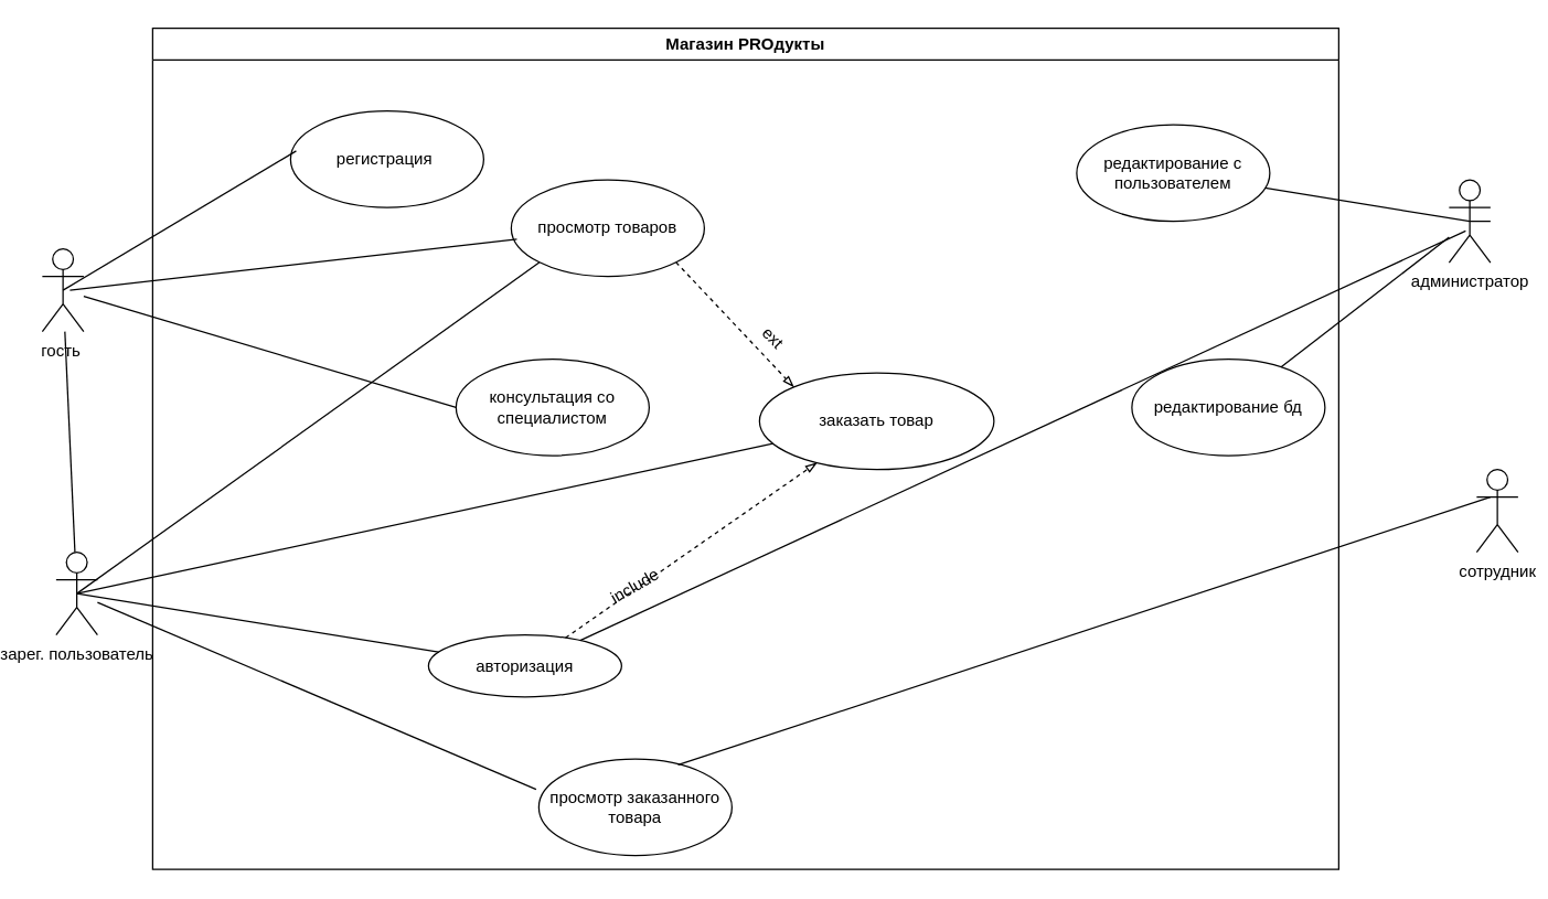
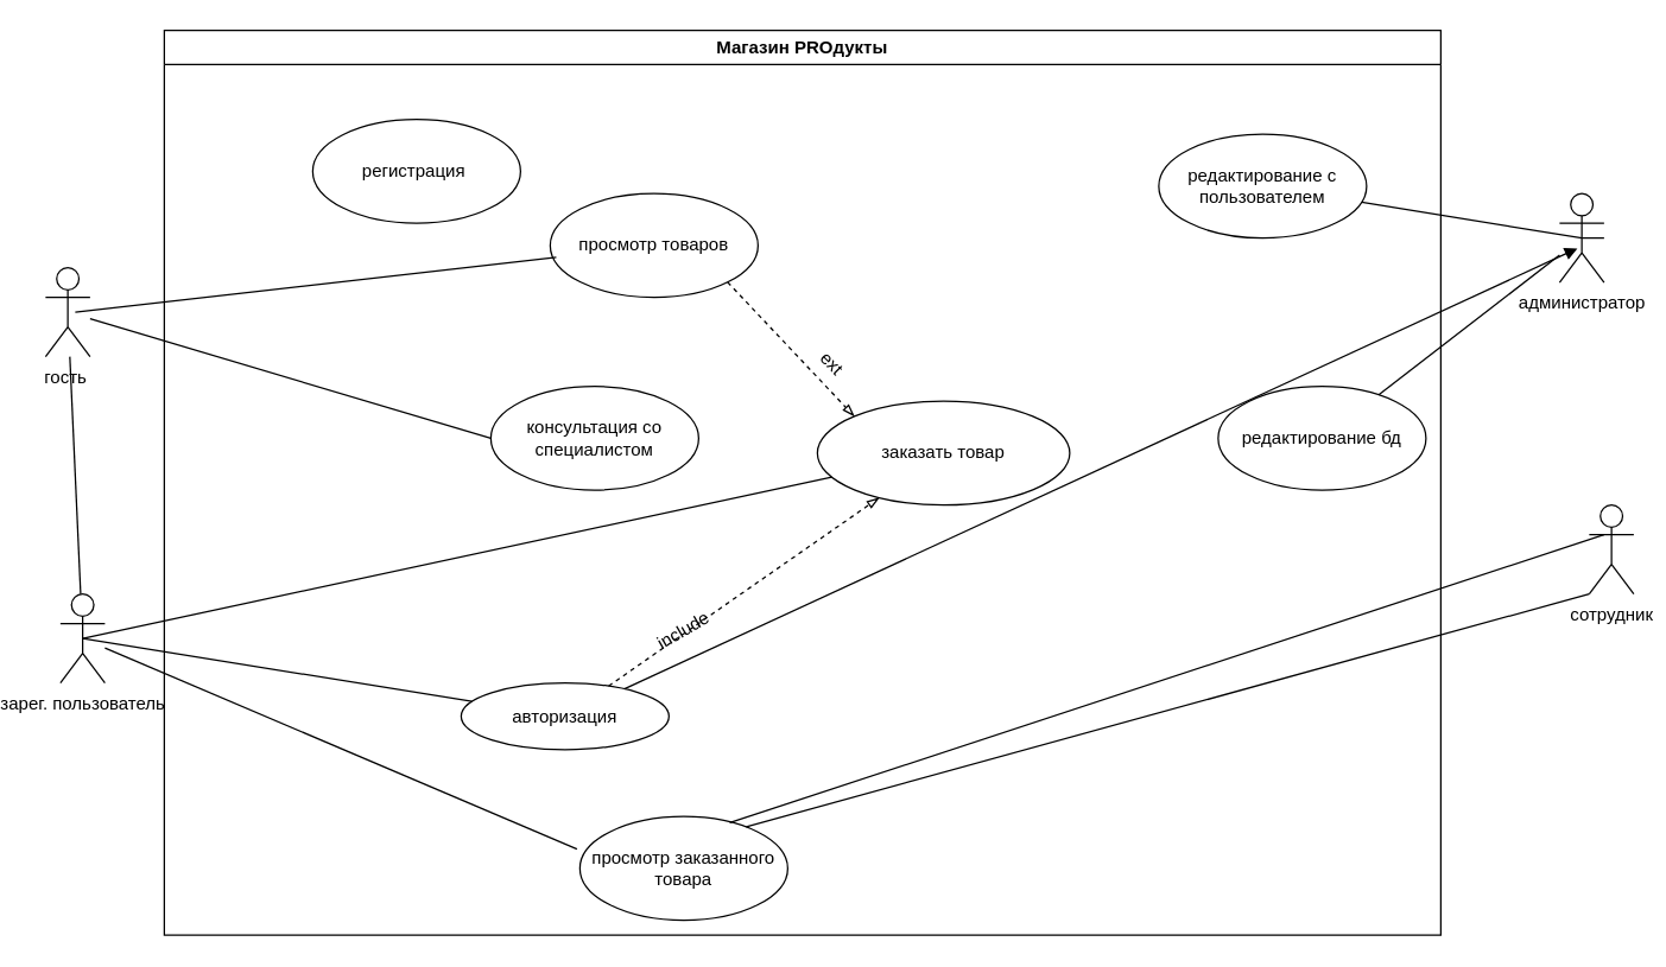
  <mxCell id="0" />
  <mxCell id="1" parent="0" />
  <mxCell id="2" value="зарег. пользователь" style="shape=umlActor;verticalLabelPosition=bottom;verticalAlign=top;html=1;outlineConnect=0;" parent="1" vertex="1"><mxGeometry x="30" y="400" width="30" height="60" as="geometry" /></mxCell>
  <mxCell id="3" value="Магазин PROдукты" style="swimlane;whiteSpace=wrap;html=1;" parent="1" vertex="1"><mxGeometry x="100" y="20" width="860" height="610" as="geometry" /></mxCell>
  <mxCell id="4" value="авторизация" style="ellipse;whiteSpace=wrap;html=1;" parent="3" vertex="1"><mxGeometry x="200" y="440" width="140" height="45" as="geometry" /></mxCell>
  <mxCell id="5" value="регистрация&amp;nbsp;" style="ellipse;whiteSpace=wrap;html=1;" parent="3" vertex="1"><mxGeometry x="100" y="60" width="140" height="70" as="geometry" /></mxCell>
  <mxCell id="6" value="заказать товар" style="ellipse;whiteSpace=wrap;html=1;" parent="3" vertex="1"><mxGeometry x="440" y="250" width="170" height="70" as="geometry" /></mxCell>
  <mxCell id="7" value="просмотр товаров" style="ellipse;whiteSpace=wrap;html=1;" parent="3" vertex="1"><mxGeometry x="260" y="110" width="140" height="70" as="geometry" /></mxCell>
  <mxCell id="8" value="редактирование с пользователем" style="ellipse;whiteSpace=wrap;html=1;" parent="3" vertex="1"><mxGeometry x="670" y="70" width="140" height="70" as="geometry" /></mxCell>
  <mxCell id="9" value="просмотр заказанного товара" style="ellipse;whiteSpace=wrap;html=1;" parent="3" vertex="1"><mxGeometry x="280" y="530" width="140" height="70" as="geometry" /></mxCell>
  <mxCell id="10" value="консультация со специалистом" style="ellipse;whiteSpace=wrap;html=1;" parent="3" vertex="1"><mxGeometry x="220" y="240" width="140" height="70" as="geometry" /></mxCell>
  <mxCell id="11" value="редактирование бд" style="ellipse;whiteSpace=wrap;html=1;" parent="3" vertex="1"><mxGeometry x="710" y="240" width="140" height="70" as="geometry" /></mxCell>
  <mxCell id="12" value="" style="endArrow=blockThin;dashed=1;html=1;rounded=0;endFill=0;" parent="3" source="4" target="6" edge="1"><mxGeometry width="50" height="50" relative="1" as="geometry"><mxPoint x="400" y="360" as="sourcePoint" /><mxPoint x="150" y="490" as="targetPoint" /></mxGeometry></mxCell>
  <mxCell id="13" value="" style="endArrow=blockThin;dashed=1;html=1;rounded=0;exitX=1;exitY=1;exitDx=0;exitDy=0;entryX=0;entryY=0;entryDx=0;entryDy=0;endFill=0;" parent="3" source="7" target="6" edge="1"><mxGeometry width="50" height="50" relative="1" as="geometry"><mxPoint x="550" y="259" as="sourcePoint" /><mxPoint x="426.929" y="200" as="targetPoint" /></mxGeometry></mxCell>
  <mxCell id="14" value="ext" style="text;strokeColor=none;align=center;fillColor=none;html=1;verticalAlign=middle;whiteSpace=wrap;rounded=0;rotation=45;" parent="3" vertex="1"><mxGeometry x="420" y="210" width="60" height="30" as="geometry" /></mxCell>
  <mxCell id="15" value="гость&amp;nbsp;" style="shape=umlActor;verticalLabelPosition=bottom;verticalAlign=top;html=1;outlineConnect=0;" parent="1" vertex="1"><mxGeometry x="20" y="180" width="30" height="60" as="geometry" /></mxCell>
  <mxCell id="16" value="сотрудник" style="shape=umlActor;verticalLabelPosition=bottom;verticalAlign=top;html=1;outlineConnect=0;" parent="1" vertex="1"><mxGeometry x="1060" y="340" width="30" height="60" as="geometry" /></mxCell>
  <mxCell id="17" value="" style="endArrow=none;html=1;rounded=0;entryX=0.5;entryY=0.5;entryDx=0;entryDy=0;entryPerimeter=0;" parent="1" source="8" target="31" edge="1"><mxGeometry width="50" height="50" relative="1" as="geometry"><mxPoint x="950" y="116" as="sourcePoint" /><mxPoint x="1023" y="154" as="targetPoint" /></mxGeometry></mxCell>
- <mxCell id="18" value="" style="endArrow=none;html=1;rounded=0;entryX=0.4;entryY=0.617;entryDx=0;entryDy=0;entryPerimeter=0;" parent="1" source="4" target="31" edge="1"><mxGeometry width="50" height="50" relative="1" as="geometry"><mxPoint x="860" y="149" as="sourcePoint" /><mxPoint x="1055" y="160" as="targetPoint" /></mxGeometry></mxCell>
- <mxCell id="20" value="" style="endArrow=none;html=1;rounded=0;entryX=0.029;entryY=0.414;entryDx=0;entryDy=0;entryPerimeter=0;exitX=0.5;exitY=0.5;exitDx=0;exitDy=0;exitPerimeter=0;" parent="1" source="15" target="5" edge="1"><mxGeometry width="50" height="50" relative="1" as="geometry"><mxPoint x="70" y="390" as="sourcePoint" /><mxPoint x="120" y="340" as="targetPoint" /></mxGeometry></mxCell>
+ <mxCell id="18" value="" style="endArrow=block;html=1;rounded=0;entryX=0.4;entryY=0.617;entryDx=0;entryDy=0;entryPerimeter=0;" parent="1" source="4" target="31" edge="1"><mxGeometry width="50" height="50" relative="1" as="geometry"><mxPoint x="860" y="149" as="sourcePoint" /><mxPoint x="1055" y="160" as="targetPoint" /></mxGeometry></mxCell>
+ <mxCell id="19" value="" style="endArrow=none;html=1;rounded=0;entryX=0;entryY=1;entryDx=0;entryDy=0;entryPerimeter=0;exitX=0.8;exitY=0.1;exitDx=0;exitDy=0;exitPerimeter=0;" parent="1" source="9" target="16" edge="1"><mxGeometry width="50" height="50" relative="1" as="geometry"><mxPoint x="860" y="339" as="sourcePoint" /><mxPoint x="1055" y="350" as="targetPoint" /></mxGeometry></mxCell>
  <mxCell id="21" value="" style="endArrow=none;html=1;rounded=0;entryX=0.029;entryY=0.614;entryDx=0;entryDy=0;entryPerimeter=0;" parent="1" target="7" edge="1"><mxGeometry width="50" height="50" relative="1" as="geometry"><mxPoint x="40" y="210" as="sourcePoint" /><mxPoint x="290" y="430" as="targetPoint" /></mxGeometry></mxCell>
  <mxCell id="22" value="" style="endArrow=none;html=1;rounded=0;exitX=0.5;exitY=0.5;exitDx=0;exitDy=0;exitPerimeter=0;" parent="1" source="2" target="4" edge="1"><mxGeometry width="50" height="50" relative="1" as="geometry"><mxPoint x="50" y="200" as="sourcePoint" /><mxPoint x="100" y="150" as="targetPoint" /></mxGeometry></mxCell>
  <mxCell id="23" value="" style="endArrow=none;html=1;rounded=0;exitX=0.5;exitY=0.5;exitDx=0;exitDy=0;exitPerimeter=0;" parent="1" source="2" target="6" edge="1"><mxGeometry width="50" height="50" relative="1" as="geometry"><mxPoint x="55" y="200" as="sourcePoint" /><mxPoint x="282" y="276" as="targetPoint" /></mxGeometry></mxCell>
- <mxCell id="24" value="" style="endArrow=none;html=1;rounded=0;exitX=0.5;exitY=0.5;exitDx=0;exitDy=0;exitPerimeter=0;entryX=0;entryY=1;entryDx=0;entryDy=0;" parent="1" source="2" target="7" edge="1"><mxGeometry width="50" height="50" relative="1" as="geometry"><mxPoint x="65" y="210" as="sourcePoint" /><mxPoint x="292" y="286" as="targetPoint" /></mxGeometry></mxCell>
  <mxCell id="25" value="" style="endArrow=none;html=1;rounded=0;entryX=-0.014;entryY=0.314;entryDx=0;entryDy=0;entryPerimeter=0;" parent="1" source="2" target="9" edge="1"><mxGeometry width="50" height="50" relative="1" as="geometry"><mxPoint x="55" y="200" as="sourcePoint" /><mxPoint x="337" y="171" as="targetPoint" /></mxGeometry></mxCell>
  <mxCell id="26" value="" style="endArrow=none;html=1;rounded=0;" parent="1" source="2" target="15" edge="1"><mxGeometry width="50" height="50" relative="1" as="geometry"><mxPoint x="55" y="200" as="sourcePoint" /><mxPoint x="337" y="171" as="targetPoint" /></mxGeometry></mxCell>
  <mxCell id="27" value="" style="endArrow=none;html=1;rounded=0;entryX=0.5;entryY=0.5;entryDx=0;entryDy=0;entryPerimeter=0;" parent="1" source="31" edge="1"><mxGeometry width="50" height="50" relative="1" as="geometry"><mxPoint x="864" y="201" as="sourcePoint" /><mxPoint x="1055" y="160" as="targetPoint" /></mxGeometry></mxCell>
  <mxCell id="28" value="" style="endArrow=none;html=1;rounded=0;entryX=0;entryY=0.5;entryDx=0;entryDy=0;" parent="1" source="15" target="10" edge="1"><mxGeometry width="50" height="50" relative="1" as="geometry"><mxPoint x="50" y="350" as="sourcePoint" /><mxPoint x="314" y="173" as="targetPoint" /></mxGeometry></mxCell>
  <mxCell id="29" value="" style="endArrow=none;html=1;rounded=0;exitX=0.721;exitY=0.061;exitDx=0;exitDy=0;exitPerimeter=0;" parent="1" source="9" edge="1"><mxGeometry width="50" height="50" relative="1" as="geometry"><mxPoint x="700" y="460" as="sourcePoint" /><mxPoint x="1070" y="360" as="targetPoint" /></mxGeometry></mxCell>
  <mxCell id="30" value="" style="endArrow=none;html=1;rounded=0;" parent="1" source="11" target="31" edge="1"><mxGeometry width="50" height="50" relative="1" as="geometry"><mxPoint x="939" y="246" as="sourcePoint" /><mxPoint x="1055" y="160" as="targetPoint" /></mxGeometry></mxCell>
  <mxCell id="31" value="администратор" style="shape=umlActor;verticalLabelPosition=bottom;verticalAlign=top;html=1;outlineConnect=0;" parent="1" vertex="1"><mxGeometry x="1040" y="130" width="30" height="60" as="geometry" /></mxCell>
  <mxCell id="32" value="include" style="text;strokeColor=none;align=center;fillColor=none;html=1;verticalAlign=middle;whiteSpace=wrap;rounded=0;rotation=-30;" parent="1" vertex="1"><mxGeometry x="420" y="410" width="60" height="30" as="geometry" /></mxCell>
